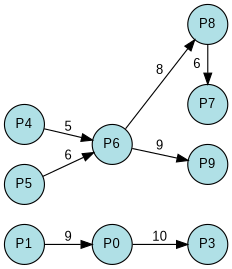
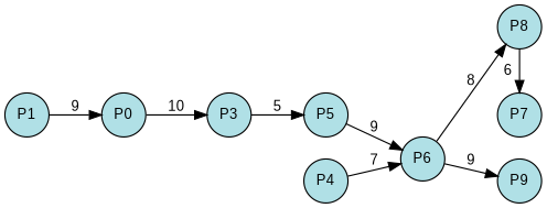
  digraph {
    rankdir=LR
    splines=true
    node [fillcolor=powderblue fixedsize=true fontcolor=black fontname=arial fontsize=12 margin=0 shape=circle style=filled]
    edge [fontcolor=black fontname=arial fontsize=12 margin=0]
    n1 [label=P1 width=0.5]
    n2 [label=P0 width=0.5]
    n3 [label=P3 width=0.5]
    n4 [label=P4 width=0.5]
    n5 [label=P5 width=0.5]
    n6 [label=P6 width=0.5]
    n7 [label=P7 width=0.5]
    n8 [label=P8 width=0.5]
    n9 [label=P9 width=0.5]
    subgraph sub_1 {
      rank=same
      n1
    }
    subgraph sub_2 {
      rank=same
      n2
    }
    subgraph sub_3 {
      rank=same
      n3
    }
    subgraph sub_4 {
      rank=same
      n4
      n5
    }
    subgraph sub_5 {
      rank=same
      n6
    }
    subgraph sub_6 {
      rank=same
      n7
      n8
      n9
    }
    n1 -> n2 [label=9]
    n2 -> n3 [label=10]
-   n4 -> n6 [label=5]
-   n5 -> n6 [label=6]
+   n3 -> n5 [label=5]
+   n4 -> n6 [label=7]
+   n5 -> n6 [label=9]
    n6 -> n8 [label=8]
    n6 -> n9 [label=9]
    n8 -> n7 [label=6]
  }
